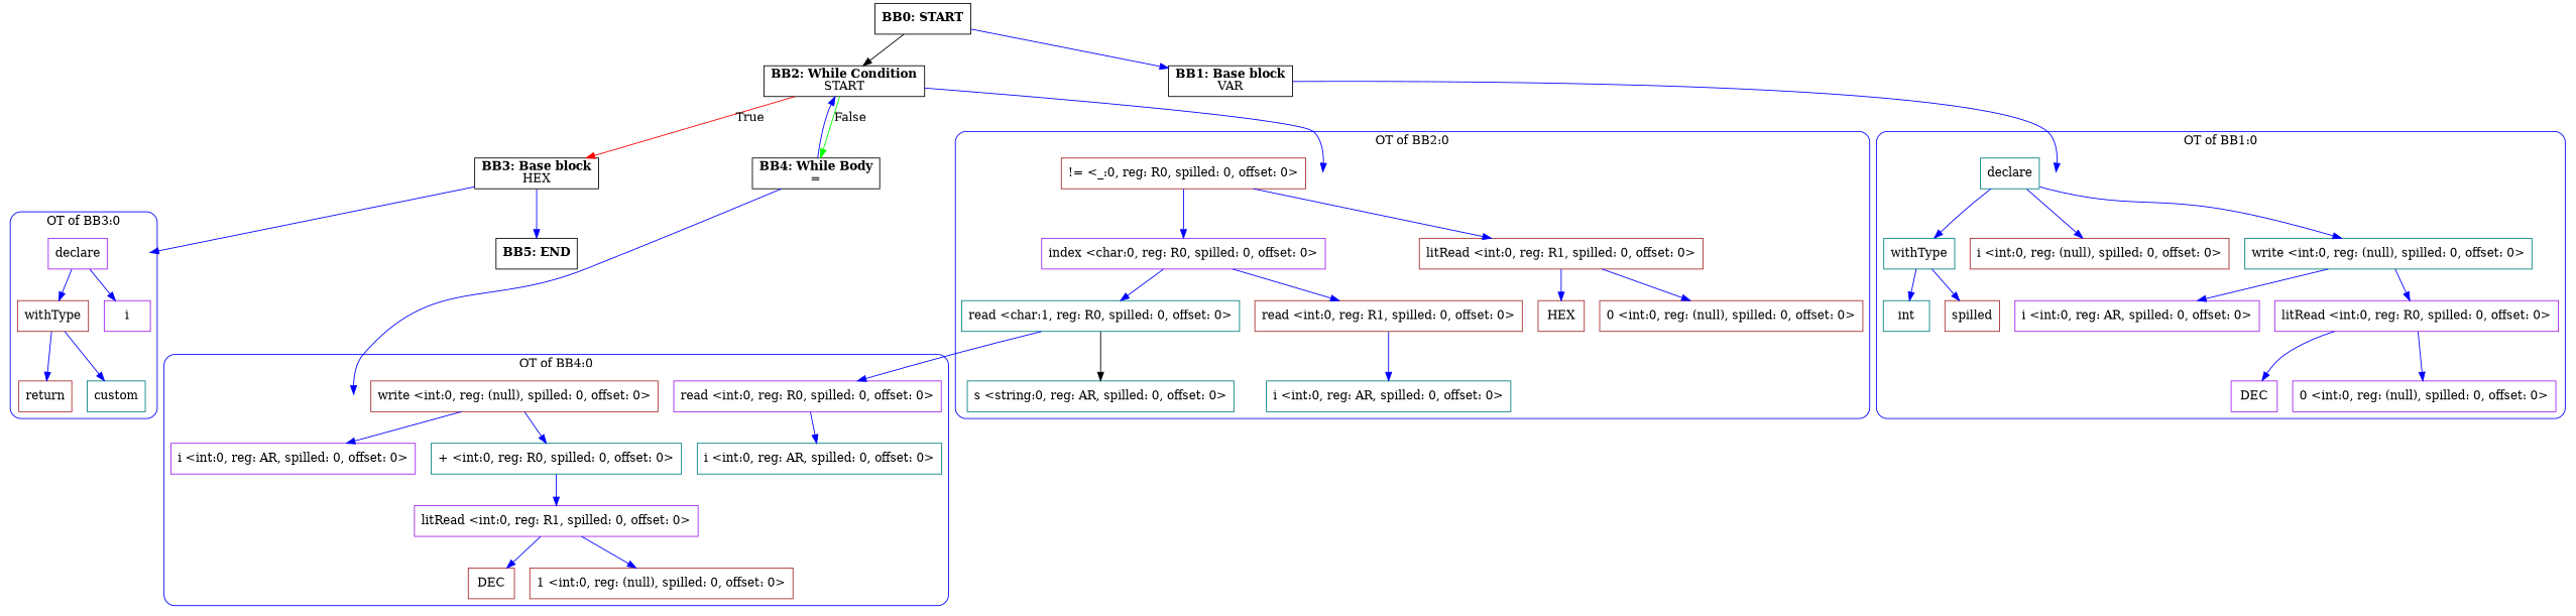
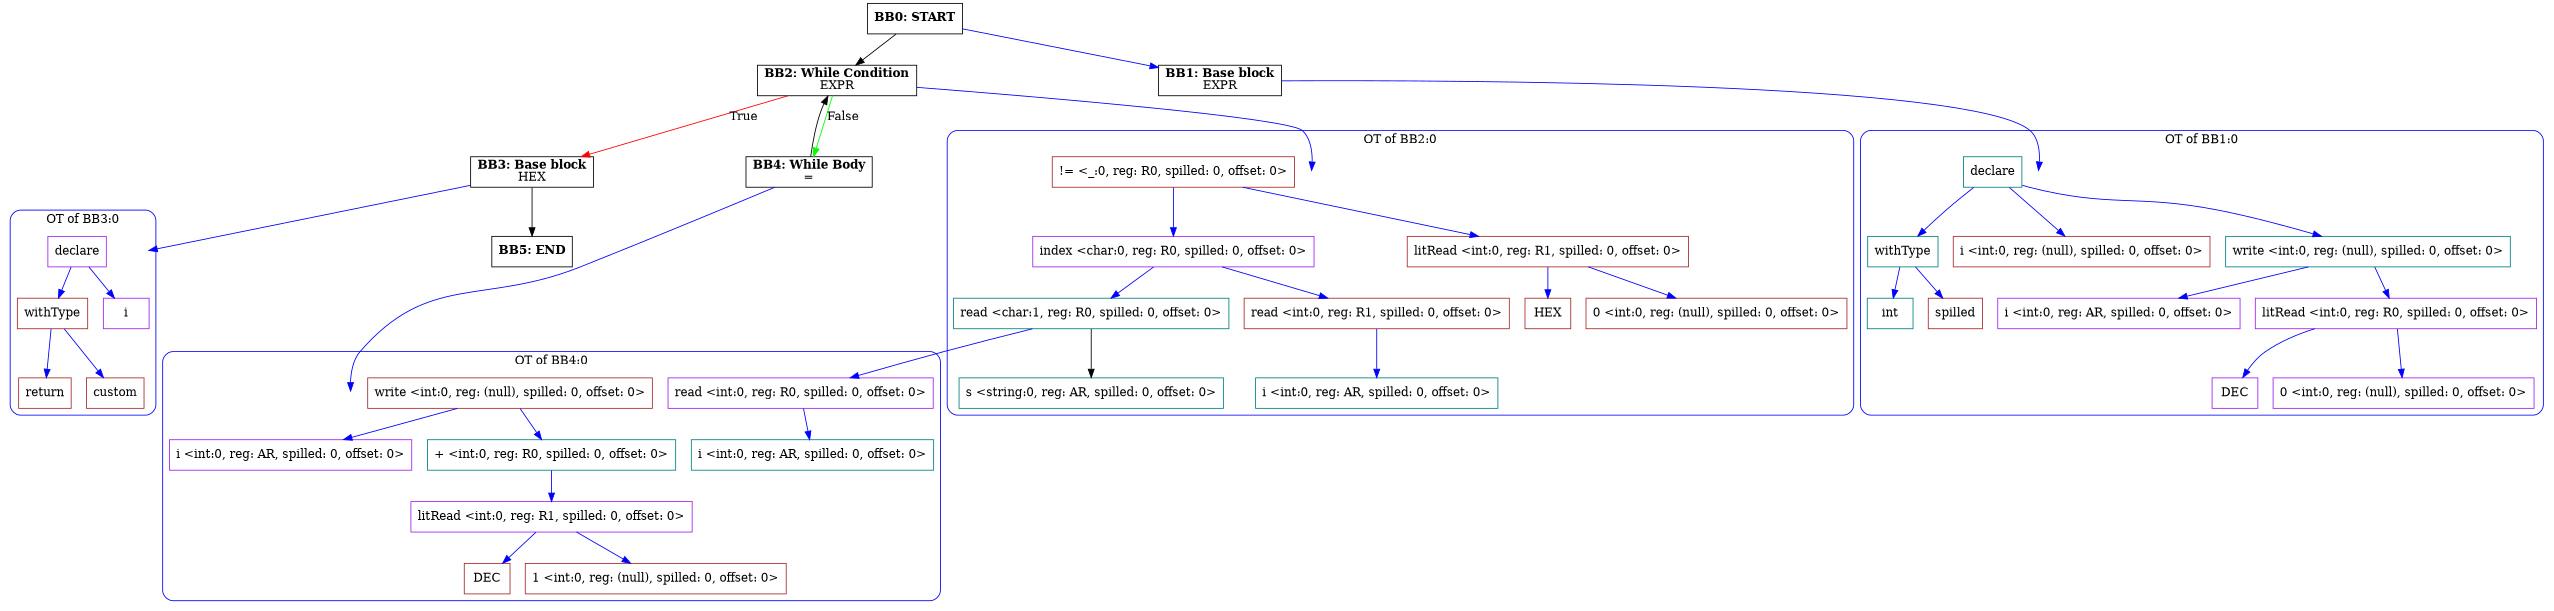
  digraph {
    compound=true
    splines=true
    node [shape=rectangle color=brown]
    edge [color=blue]
    entry0 [shape=point style=invis color=""]
    n2 [label="write <int:0, reg: (null), spilled: 0, offset: 0>"]
    n3 [color=purple label="i <int:0, reg: AR, spilled: 0, offset: 0>"]
    n4 [color=teal label="+ <int:0, reg: R0, spilled: 0, offset: 0>"]
    n5 [color=purple label="read <int:0, reg: R0, spilled: 0, offset: 0>"]
    n6 [color=purple label="litRead <int:0, reg: R1, spilled: 0, offset: 0>"]
    n7 [color=teal label="i <int:0, reg: AR, spilled: 0, offset: 0>"]
    n8 [label=DEC]
    n9 [label="1 <int:0, reg: (null), spilled: 0, offset: 0>"]
    entry1 [shape=point style=invis color=""]
    n11 [color=purple label=declare]
    n12 [label=withType]
    n13 [color=purple label=i]
    n14 [label=return]
-   n15 [color=teal label=custom]
+   n15 [label=custom]
    entry2 [shape=point style=invis color=""]
    n17 [label="!= <_:0, reg: R0, spilled: 0, offset: 0>"]
    n18 [color=purple label="index <char:0, reg: R0, spilled: 0, offset: 0>"]
    n19 [label="litRead <int:0, reg: R1, spilled: 0, offset: 0>"]
    n20 [color=teal label="read <char:1, reg: R0, spilled: 0, offset: 0>"]
    n21 [label="read <int:0, reg: R1, spilled: 0, offset: 0>"]
    n22 [color=teal label="s <string:0, reg: AR, spilled: 0, offset: 0>"]
    n23 [color=teal label="i <int:0, reg: AR, spilled: 0, offset: 0>"]
    n24 [label=HEX]
    n25 [label="0 <int:0, reg: (null), spilled: 0, offset: 0>"]
    entry3 [shape=point style=invis color=""]
    n27 [color=teal label=declare]
    n28 [color=teal label=withType]
    n29 [label="i <int:0, reg: (null), spilled: 0, offset: 0>"]
    n30 [color=teal label="write <int:0, reg: (null), spilled: 0, offset: 0>"]
    n31 [color=teal label=int]
    n32 [label=spilled]
    n33 [color=purple label="i <int:0, reg: AR, spilled: 0, offset: 0>"]
    n34 [color=purple label="litRead <int:0, reg: R0, spilled: 0, offset: 0>"]
    n35 [color=purple label=DEC]
    n36 [color=purple label="0 <int:0, reg: (null), spilled: 0, offset: 0>"]
    n37 [label=<<B>BB5: END</B><BR ALIGN="CENTER"/>> color=""]
    n38 [label=<<B>BB4: While Body</B><BR ALIGN="CENTER"/>=<BR ALIGN="CENTER"/>> color=""]
-   n39 [label=<<B>BB2: While Condition</B><BR ALIGN="CENTER"/>START<BR ALIGN="CENTER"/>> color=""]
+   n39 [label=<<B>BB2: While Condition</B><BR ALIGN="CENTER"/>EXPR<BR ALIGN="CENTER"/>> color=""]
    n40 [label=<<B>BB3: Base block</B><BR ALIGN="CENTER"/>HEX<BR ALIGN="CENTER"/>> color=""]
-   n41 [label=<<B>BB1: Base block</B><BR ALIGN="CENTER"/>VAR<BR ALIGN="CENTER"/>> color=""]
+   n41 [label=<<B>BB1: Base block</B><BR ALIGN="CENTER"/>EXPR<BR ALIGN="CENTER"/>> color=""]
    n42 [label=<<B>BB0: START</B><BR ALIGN="CENTER"/>> color=""]
    subgraph cluster_1 {
      color=blue
      label="OT of BB4:0"
      style=rounded
      entry0
      n2
      n3
      n4
      n5
      n6
      n7
      n8
      n9
    }
    subgraph cluster_2 {
      color=blue
      label="OT of BB3:0"
      style=rounded
      entry1
      n11
      n12
      n13
      n14
      n15
    }
    subgraph cluster_3 {
      color=blue
      label="OT of BB2:0"
      style=rounded
      entry2
      n17
      n18
      n19
      n20
      n21
      n22
      n23
      n24
      n25
    }
    subgraph cluster_4 {
      color=blue
      label="OT of BB1:0"
      style=rounded
      entry3
      n27
      n28
      n29
      n30
      n31
      n32
      n33
      n34
      n35
      n36
    }
    n2 -> n3
    n2 -> n4
    n4 -> n6
    n5 -> n7
    n6 -> n8
    n6 -> n9
    n11 -> n12
    n11 -> n13
    n12 -> n14
    n12 -> n15
    n17 -> n18
    n17 -> n19
    n18 -> n20
    n18 -> n21
    n19 -> n24
    n19 -> n25
    n20 -> n5
    n20 -> n22 [color=black]
    n21 -> n23
    n27 -> n28
    n27 -> n29
    n27 -> n30
    n28 -> n31
    n28 -> n32
    n30 -> n33
    n30 -> n34
    n34 -> n35
    n34 -> n36
    n38 -> entry0
-   n38 -> n39
+   n38 -> n39 [color=""]
    n39 -> entry2
    n39 -> n38 [color=green label=False]
    n39 -> n40 [color=red label=True]
    n40 -> entry1
-   n40 -> n37
+   n40 -> n37 [color=""]
    n41 -> entry3
    n42 -> n39 [color=""]
    n42 -> n41
  }
